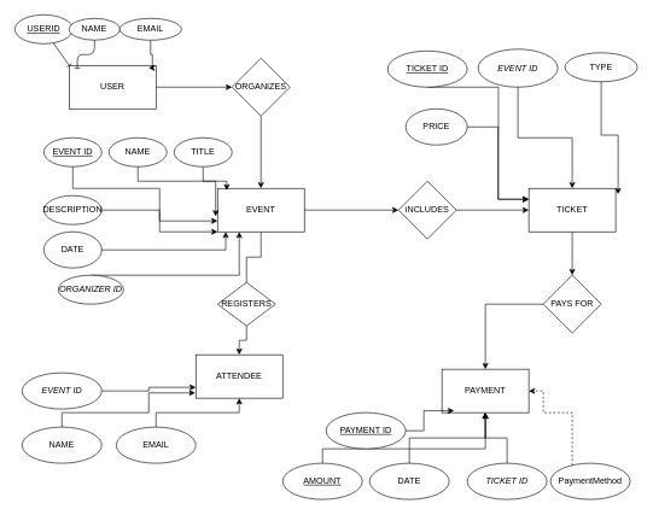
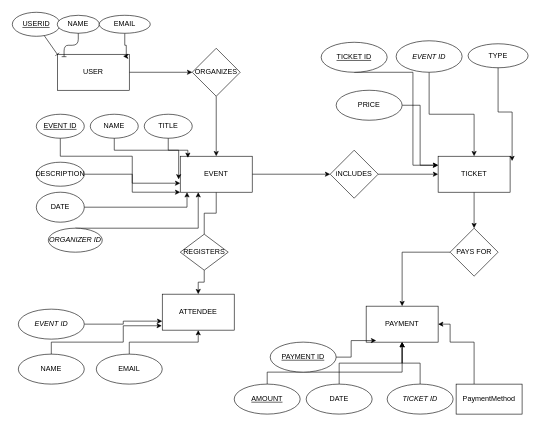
  <mxCell id="0" />
  <mxCell id="1" parent="0" />
  <mxCell id="2" style="edgeStyle=orthogonalEdgeStyle;rounded=0;orthogonalLoop=1;jettySize=auto;html=1;entryX=0;entryY=0.5;entryDx=0;entryDy=0;" edge="1" parent="1" source="3" target="12"><mxGeometry relative="1" as="geometry" /></mxCell>
  <mxCell id="3" value="USER" style="rounded=0;whiteSpace=wrap;html=1;" vertex="1" parent="1"><mxGeometry x="95" y="90" width="120" height="60" as="geometry" /></mxCell>
  <mxCell id="4" style="edgeStyle=orthogonalEdgeStyle;rounded=0;orthogonalLoop=1;jettySize=auto;html=1;entryX=0;entryY=0.5;entryDx=0;entryDy=0;" edge="1" parent="1" source="6" target="14"><mxGeometry relative="1" as="geometry" /></mxCell>
  <mxCell id="5" style="edgeStyle=orthogonalEdgeStyle;rounded=0;orthogonalLoop=1;jettySize=auto;html=1;endArrow=none;" edge="1" parent="1" source="6" target="16"><mxGeometry relative="1" as="geometry" /></mxCell>
  <mxCell id="6" value="EVENT" style="rounded=0;whiteSpace=wrap;html=1;" vertex="1" parent="1"><mxGeometry x="300" y="260" width="120" height="60" as="geometry" /></mxCell>
  <mxCell id="7" style="edgeStyle=orthogonalEdgeStyle;rounded=0;orthogonalLoop=1;jettySize=auto;html=1;" edge="1" parent="1" source="8" target="18"><mxGeometry relative="1" as="geometry" /></mxCell>
  <mxCell id="8" value="TICKET" style="rounded=0;whiteSpace=wrap;html=1;" vertex="1" parent="1"><mxGeometry x="730" y="260" width="120" height="60" as="geometry" /></mxCell>
  <mxCell id="9" value="ATTENDEE" style="rounded=0;whiteSpace=wrap;html=1;" vertex="1" parent="1"><mxGeometry x="270" y="490" width="120" height="60" as="geometry" /></mxCell>
  <mxCell id="10" value="PAYMENT" style="rounded=0;whiteSpace=wrap;html=1;" vertex="1" parent="1"><mxGeometry x="610" y="510" width="120" height="60" as="geometry" /></mxCell>
  <mxCell id="11" style="edgeStyle=orthogonalEdgeStyle;rounded=0;orthogonalLoop=1;jettySize=auto;html=1;" edge="1" parent="1" source="12" target="6"><mxGeometry relative="1" as="geometry" /></mxCell>
  <mxCell id="12" value="ORGANIZES" style="rhombus;whiteSpace=wrap;html=1;" vertex="1" parent="1"><mxGeometry x="320" y="80" width="80" height="80" as="geometry" /></mxCell>
  <mxCell id="13" style="edgeStyle=orthogonalEdgeStyle;rounded=0;orthogonalLoop=1;jettySize=auto;html=1;exitX=1;exitY=0.5;exitDx=0;exitDy=0;" edge="1" parent="1" source="14" target="8"><mxGeometry relative="1" as="geometry" /></mxCell>
  <mxCell id="14" value="iNCLUDES" style="rhombus;whiteSpace=wrap;html=1;" vertex="1" parent="1"><mxGeometry x="550" y="250" width="80" height="80" as="geometry" /></mxCell>
  <mxCell id="15" style="edgeStyle=orthogonalEdgeStyle;rounded=0;orthogonalLoop=1;jettySize=auto;html=1;" edge="1" parent="1" source="16" target="9"><mxGeometry relative="1" as="geometry" /></mxCell>
  <mxCell id="16" value="REGISTERS" style="rhombus;whiteSpace=wrap;html=1;" vertex="1" parent="1"><mxGeometry x="300" y="390" width="80" height="60" as="geometry" /></mxCell>
  <mxCell id="17" style="edgeStyle=orthogonalEdgeStyle;rounded=0;orthogonalLoop=1;jettySize=auto;html=1;" edge="1" parent="1" source="18" target="10"><mxGeometry relative="1" as="geometry" /></mxCell>
  <mxCell id="18" value="PAYS FOR" style="rhombus;whiteSpace=wrap;html=1;" vertex="1" parent="1"><mxGeometry x="750" y="380" width="80" height="80" as="geometry" /></mxCell>
  <mxCell id="19" style="edgeStyle=orthogonalEdgeStyle;rounded=0;orthogonalLoop=1;jettySize=auto;html=1;strokeColor=none;" edge="1" parent="1" source="21" target="3"><mxGeometry relative="1" as="geometry" /></mxCell>
  <mxCell id="20" style="rounded=1;orthogonalLoop=1;jettySize=auto;html=1;entryX=0;entryY=0;entryDx=0;entryDy=0;endArrow=baseDash;endFill=0;curved=0;" edge="1" parent="1" source="21" target="3"><mxGeometry relative="1" as="geometry" /></mxCell>
  <mxCell id="21" value="USERID" style="ellipse;whiteSpace=wrap;html=1;fontStyle=4" vertex="1" parent="1"><mxGeometry y="20" width="80" height="40" as="geometry" x="20" /></mxCell>
  <mxCell id="22" value="NAME" style="ellipse;whiteSpace=wrap;html=1;" vertex="1" parent="1"><mxGeometry x="95" y="25" width="70" height="30" as="geometry" /></mxCell>
  <mxCell id="23" style="edgeStyle=orthogonalEdgeStyle;rounded=1;orthogonalLoop=1;jettySize=auto;html=1;entryX=0.094;entryY=0.067;entryDx=0;entryDy=0;entryPerimeter=0;fontStyle=0;endArrow=baseDash;endFill=0;curved=0;" edge="1" parent="1" source="22" target="3"><mxGeometry relative="1" as="geometry" /></mxCell>
  <mxCell id="24" style="edgeStyle=orthogonalEdgeStyle;rounded=0;orthogonalLoop=1;jettySize=auto;html=1;entryX=0.914;entryY=0.056;entryDx=0;entryDy=0;entryPerimeter=0;" edge="1" parent="1" source="25" target="3"><mxGeometry relative="1" as="geometry"><Array as="points"><mxPoint x="208" y="75" /><mxPoint x="210" y="75" /><mxPoint x="210" y="93" /></Array></mxGeometry></mxCell>
  <mxCell id="25" value="EMAIL" style="ellipse;whiteSpace=wrap;html=1;" vertex="1" parent="1"><mxGeometry x="165" y="25" width="85" height="30" as="geometry" /></mxCell>
  <mxCell id="26" style="edgeStyle=orthogonalEdgeStyle;rounded=0;orthogonalLoop=1;jettySize=auto;html=1;exitX=0.5;exitY=1;exitDx=0;exitDy=0;" edge="1" parent="1" source="6" target="6"><mxGeometry relative="1" as="geometry" /></mxCell>
  <mxCell id="27" value="TITLE" style="ellipse;whiteSpace=wrap;html=1;direction=west;" vertex="1" parent="1"><mxGeometry x="240" y="190" width="80" height="40" as="geometry" /></mxCell>
  <mxCell id="28" style="edgeStyle=orthogonalEdgeStyle;rounded=0;orthogonalLoop=1;jettySize=auto;html=1;entryX=0;entryY=0.75;entryDx=0;entryDy=0;" edge="1" parent="1" source="29" target="6"><mxGeometry relative="1" as="geometry"><Array as="points"><mxPoint x="100" y="260" /><mxPoint x="220" y="260" /><mxPoint x="220" y="305" /></Array></mxGeometry></mxCell>
  <mxCell id="29" value="&lt;u&gt;EVENT ID&lt;/u&gt;" style="ellipse;whiteSpace=wrap;html=1;direction=west;" vertex="1" parent="1"><mxGeometry x="60" y="190" width="80" height="40" as="geometry" /></mxCell>
  <mxCell id="30" value="NAME" style="ellipse;whiteSpace=wrap;html=1;direction=west;" vertex="1" parent="1"><mxGeometry x="150" y="190" width="80" height="40" as="geometry" /></mxCell>
  <mxCell id="31" style="edgeStyle=orthogonalEdgeStyle;rounded=0;orthogonalLoop=1;jettySize=auto;html=1;entryX=0;entryY=1;entryDx=0;entryDy=0;" edge="1" parent="1" source="32" target="6"><mxGeometry relative="1" as="geometry"><Array as="points"><mxPoint x="220" y="290" /><mxPoint x="220" y="320" /></Array></mxGeometry></mxCell>
  <mxCell id="32" value="DESCRIPTION" style="ellipse;whiteSpace=wrap;html=1;" vertex="1" parent="1"><mxGeometry x="60" y="270" width="80" height="40" as="geometry" /></mxCell>
  <mxCell id="33" style="edgeStyle=orthogonalEdgeStyle;rounded=0;orthogonalLoop=1;jettySize=auto;html=1;entryX=-0.022;entryY=0.644;entryDx=0;entryDy=0;entryPerimeter=0;" edge="1" parent="1" source="30" target="6"><mxGeometry relative="1" as="geometry"><Array as="points"><mxPoint x="190" y="250" /><mxPoint x="297" y="250" /></Array></mxGeometry></mxCell>
  <mxCell id="34" style="edgeStyle=orthogonalEdgeStyle;rounded=0;orthogonalLoop=1;jettySize=auto;html=1;entryX=0.106;entryY=0.044;entryDx=0;entryDy=0;entryPerimeter=0;" edge="1" parent="1" source="27" target="6"><mxGeometry relative="1" as="geometry" /></mxCell>
  <mxCell id="35" value="DATE" style="ellipse;whiteSpace=wrap;html=1;" vertex="1" parent="1"><mxGeometry x="60" y="320" width="80" height="50" as="geometry" /></mxCell>
  <mxCell id="36" style="edgeStyle=orthogonalEdgeStyle;rounded=0;orthogonalLoop=1;jettySize=auto;html=1;entryX=0.094;entryY=1;entryDx=0;entryDy=0;entryPerimeter=0;" edge="1" parent="1" source="35" target="6"><mxGeometry relative="1" as="geometry" /></mxCell>
  <mxCell id="37" style="edgeStyle=orthogonalEdgeStyle;rounded=0;orthogonalLoop=1;jettySize=auto;html=1;entryX=0.25;entryY=1;entryDx=0;entryDy=0;" edge="1" parent="1" source="38" target="6"><mxGeometry relative="1" as="geometry"><Array as="points"><mxPoint x="330" y="380" /></Array></mxGeometry></mxCell>
  <mxCell id="38" value="&lt;i&gt;ORGANIZER ID&lt;/i&gt;" style="ellipse;whiteSpace=wrap;html=1;" vertex="1" parent="1"><mxGeometry x="80" y="380" width="90" height="40" as="geometry" /></mxCell>
  <mxCell id="39" style="edgeStyle=orthogonalEdgeStyle;rounded=0;orthogonalLoop=1;jettySize=auto;html=1;entryX=0;entryY=0.25;entryDx=0;entryDy=0;" edge="1" parent="1" source="40" target="8"><mxGeometry relative="1" as="geometry"><Array as="points"><mxPoint x="688" y="120" /><mxPoint x="688" y="275" /></Array></mxGeometry></mxCell>
  <mxCell id="40" value="&lt;u&gt;TICKET ID&lt;/u&gt;" style="ellipse;whiteSpace=wrap;html=1;" vertex="1" parent="1"><mxGeometry x="535" y="70" width="110" height="50" as="geometry" /></mxCell>
  <mxCell id="41" style="edgeStyle=orthogonalEdgeStyle;rounded=0;orthogonalLoop=1;jettySize=auto;html=1;" edge="1" parent="1" source="42" target="8"><mxGeometry relative="1" as="geometry" /></mxCell>
  <mxCell id="42" value="&lt;i&gt;EVENT ID&lt;/i&gt;" style="ellipse;whiteSpace=wrap;html=1;" vertex="1" parent="1"><mxGeometry x="660" y="67.5" width="110" height="52.5" as="geometry" /></mxCell>
  <mxCell id="43" style="edgeStyle=orthogonalEdgeStyle;rounded=0;orthogonalLoop=1;jettySize=auto;html=1;entryX=0;entryY=0.25;entryDx=0;entryDy=0;" edge="1" parent="1" source="44" target="8"><mxGeometry relative="1" as="geometry" /></mxCell>
- <mxCell id="44" value="PRICE" style="ellipse;whiteSpace=wrap;html=1;" vertex="1" parent="1"><mxGeometry x="560" y="150" width="85" height="50" as="geometry" /></mxCell>
+ <mxCell id="44" value="PRICE" style="ellipse;whiteSpace=wrap;html=1;" vertex="1" parent="1"><mxGeometry x="560" y="150" width="110" height="50" as="geometry" /></mxCell>
  <mxCell id="45" value="TYPE" style="ellipse;whiteSpace=wrap;html=1;" vertex="1" parent="1"><mxGeometry x="780" y="72.5" width="100" height="40" as="geometry" /></mxCell>
  <mxCell id="46" style="edgeStyle=orthogonalEdgeStyle;rounded=0;orthogonalLoop=1;jettySize=auto;html=1;entryX=1.028;entryY=0.133;entryDx=0;entryDy=0;entryPerimeter=0;" edge="1" parent="1" source="45" target="8"><mxGeometry relative="1" as="geometry" /></mxCell>
  <mxCell id="47" style="edgeStyle=orthogonalEdgeStyle;rounded=0;orthogonalLoop=1;jettySize=auto;html=1;" edge="1" parent="1" source="48" target="10"><mxGeometry relative="1" as="geometry"><mxPoint x="640" y="580" as="targetPoint" /></mxGeometry></mxCell>
  <mxCell id="48" value="DATE" style="ellipse;whiteSpace=wrap;html=1;" vertex="1" parent="1"><mxGeometry x="510" y="640" width="110" height="50" as="geometry" /></mxCell>
- <mxCell id="49" style="edgeStyle=orthogonalEdgeStyle;rounded=0;orthogonalLoop=1;jettySize=auto;html=1;entryX=1;entryY=0.5;entryDx=0;entryDy=0;dashed=1;" edge="1" parent="1" source="50" target="10"><mxGeometry relative="1" as="geometry"><Array as="points"><mxPoint x="790" y="570" /><mxPoint x="750" y="570" /><mxPoint x="750" y="540" /></Array></mxGeometry></mxCell>
- <mxCell id="50" value="PaymentMethod" style="ellipse;whiteSpace=wrap;html=1;" vertex="1" parent="1"><mxGeometry x="760" y="640" width="110" height="50" as="geometry" /></mxCell>
+ <mxCell id="49" style="edgeStyle=orthogonalEdgeStyle;rounded=0;orthogonalLoop=1;jettySize=auto;html=1;entryX=1;entryY=0.5;entryDx=0;entryDy=0;" edge="1" parent="1" source="50" target="10"><mxGeometry relative="1" as="geometry"><Array as="points"><mxPoint x="790" y="570" /><mxPoint x="750" y="570" /><mxPoint x="750" y="540" /></Array></mxGeometry></mxCell>
+ <mxCell id="50" value="PaymentMethod" style="whiteSpace=wrap;html=1;rounded=0;" vertex="1" parent="1"><mxGeometry x="760" y="640" width="110" height="50" as="geometry" /></mxCell>
  <mxCell id="51" style="edgeStyle=orthogonalEdgeStyle;rounded=0;orthogonalLoop=1;jettySize=auto;html=1;" edge="1" parent="1" source="52" target="10"><mxGeometry relative="1" as="geometry" /></mxCell>
  <mxCell id="52" value="&lt;i&gt;TICKET ID&lt;/i&gt;" style="ellipse;whiteSpace=wrap;html=1;" vertex="1" parent="1"><mxGeometry x="645" y="640" width="110" height="50" as="geometry" /></mxCell>
  <mxCell id="53" style="edgeStyle=orthogonalEdgeStyle;rounded=0;orthogonalLoop=1;jettySize=auto;html=1;" edge="1" parent="1" source="54" target="10"><mxGeometry relative="1" as="geometry"><Array as="points"><mxPoint x="445" y="620" /><mxPoint x="670" y="620" /></Array></mxGeometry></mxCell>
  <mxCell id="54" value="&lt;u&gt;AMOUNT&lt;/u&gt;" style="ellipse;whiteSpace=wrap;html=1;" vertex="1" parent="1"><mxGeometry x="390" y="640" width="110" height="50" as="geometry" /></mxCell>
  <mxCell id="55" value="&lt;u&gt;PAYMENT ID&lt;/u&gt;" style="ellipse;whiteSpace=wrap;html=1;" vertex="1" parent="1"><mxGeometry x="450" y="570" width="110" height="50" as="geometry" /></mxCell>
  <mxCell id="56" style="edgeStyle=orthogonalEdgeStyle;rounded=0;orthogonalLoop=1;jettySize=auto;html=1;entryX=0.139;entryY=0.956;entryDx=0;entryDy=0;entryPerimeter=0;" edge="1" parent="1" source="55" target="10"><mxGeometry relative="1" as="geometry" /></mxCell>
  <mxCell id="57" style="edgeStyle=orthogonalEdgeStyle;rounded=0;orthogonalLoop=1;jettySize=auto;html=1;" edge="1" parent="1" source="58" target="9"><mxGeometry relative="1" as="geometry" /></mxCell>
  <mxCell id="58" value="EMAIL" style="ellipse;whiteSpace=wrap;html=1;" vertex="1" parent="1"><mxGeometry x="160" y="590" width="110" height="50" as="geometry" /></mxCell>
  <mxCell id="59" value="NAME" style="ellipse;whiteSpace=wrap;html=1;" vertex="1" parent="1"><mxGeometry x="30" y="590" width="110" height="50" as="geometry" /></mxCell>
  <mxCell id="60" style="edgeStyle=orthogonalEdgeStyle;rounded=0;orthogonalLoop=1;jettySize=auto;html=1;entryX=0;entryY=0.75;entryDx=0;entryDy=0;" edge="1" parent="1" source="61" target="9"><mxGeometry relative="1" as="geometry" /></mxCell>
  <mxCell id="61" value="&lt;i&gt;EVENT ID&lt;/i&gt;" style="ellipse;whiteSpace=wrap;html=1;" vertex="1" parent="1"><mxGeometry x="30" y="515" width="110" height="50" as="geometry" /></mxCell>
  <mxCell id="62" style="edgeStyle=orthogonalEdgeStyle;rounded=0;orthogonalLoop=1;jettySize=auto;html=1;entryX=-0.006;entryY=0.878;entryDx=0;entryDy=0;entryPerimeter=0;" edge="1" parent="1" source="59" target="9"><mxGeometry relative="1" as="geometry"><Array as="points"><mxPoint x="85" y="570" /><mxPoint x="205" y="570" /><mxPoint x="205" y="543" /></Array></mxGeometry></mxCell>
